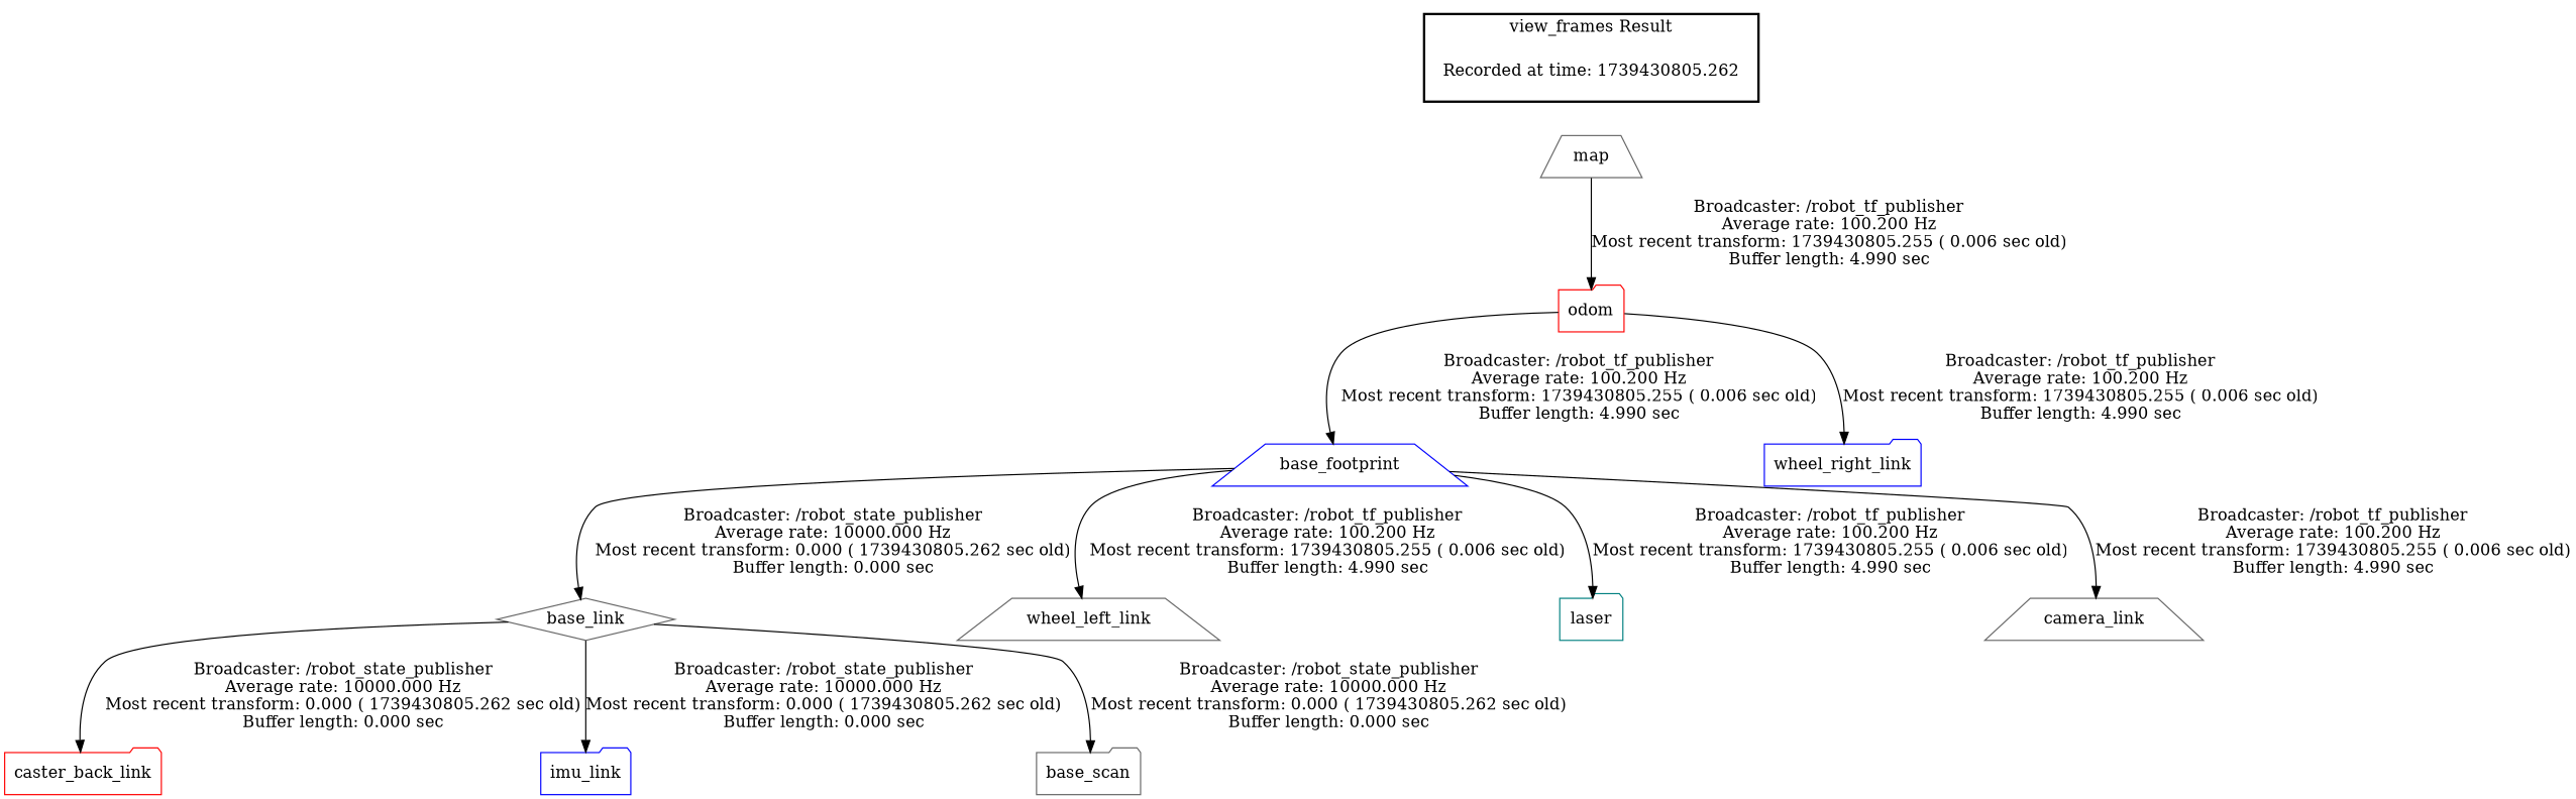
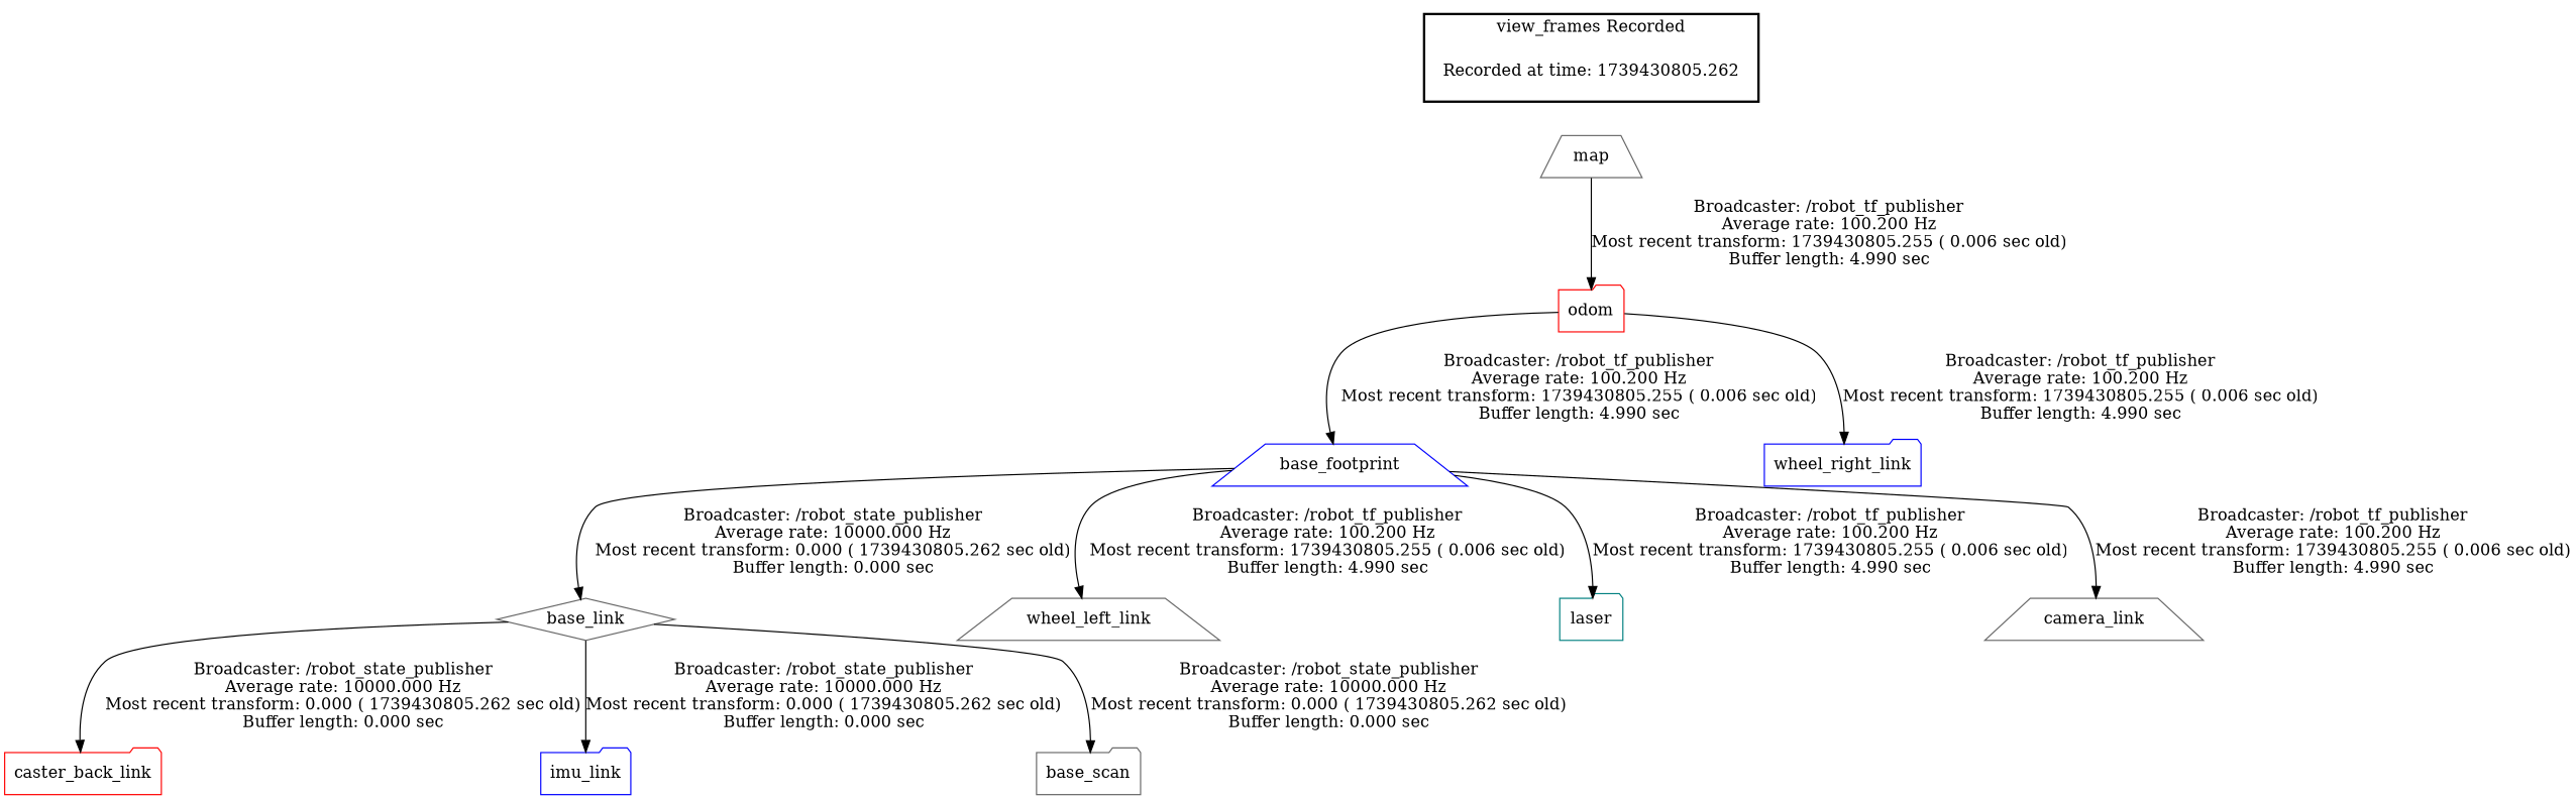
  digraph {
    node [color=gray40 shape=folder]
    "Recorded at time: 1739430805.262" [color=blue shape=plaintext]
    map [shape=trapezium]
    base_footprint [color=blue shape=trapezium]
    base_link [shape=diamond]
    wheel_left_link [shape=trapezium]
    laser [color=teal]
    camera_link [shape=trapezium]
    caster_back_link [color=red]
    imu_link [color=blue]
    base_scan
    wheel_right_link [color=blue]
    odom [color=red]
    subgraph cluster_1 {
      color=black
-     label="view_frames Result"
+     label="view_frames Recorded"
      style=bold
      "Recorded at time: 1739430805.262"
    }
    "Recorded at time: 1739430805.262" -> map [style=invis]
    map -> odom [label="Broadcaster: /robot_tf_publisher\nAverage rate: 100.200 Hz\nMost recent transform: 1739430805.255 ( 0.006 sec old)\nBuffer length: 4.990 sec\n"]
    base_footprint -> base_link [label="Broadcaster: /robot_state_publisher\nAverage rate: 10000.000 Hz\nMost recent transform: 0.000 ( 1739430805.262 sec old)\nBuffer length: 0.000 sec\n"]
    base_footprint -> wheel_left_link [label="Broadcaster: /robot_tf_publisher\nAverage rate: 100.200 Hz\nMost recent transform: 1739430805.255 ( 0.006 sec old)\nBuffer length: 4.990 sec\n"]
    base_footprint -> laser [label="Broadcaster: /robot_tf_publisher\nAverage rate: 100.200 Hz\nMost recent transform: 1739430805.255 ( 0.006 sec old)\nBuffer length: 4.990 sec\n"]
    base_footprint -> camera_link [label="Broadcaster: /robot_tf_publisher\nAverage rate: 100.200 Hz\nMost recent transform: 1739430805.255 ( 0.006 sec old)\nBuffer length: 4.990 sec\n"]
    base_link -> caster_back_link [label="Broadcaster: /robot_state_publisher\nAverage rate: 10000.000 Hz\nMost recent transform: 0.000 ( 1739430805.262 sec old)\nBuffer length: 0.000 sec\n"]
    base_link -> imu_link [label="Broadcaster: /robot_state_publisher\nAverage rate: 10000.000 Hz\nMost recent transform: 0.000 ( 1739430805.262 sec old)\nBuffer length: 0.000 sec\n"]
    base_link -> base_scan [label="Broadcaster: /robot_state_publisher\nAverage rate: 10000.000 Hz\nMost recent transform: 0.000 ( 1739430805.262 sec old)\nBuffer length: 0.000 sec\n"]
    odom -> base_footprint [label="Broadcaster: /robot_tf_publisher\nAverage rate: 100.200 Hz\nMost recent transform: 1739430805.255 ( 0.006 sec old)\nBuffer length: 4.990 sec\n"]
    odom -> wheel_right_link [label="Broadcaster: /robot_tf_publisher\nAverage rate: 100.200 Hz\nMost recent transform: 1739430805.255 ( 0.006 sec old)\nBuffer length: 4.990 sec\n"]
  }
